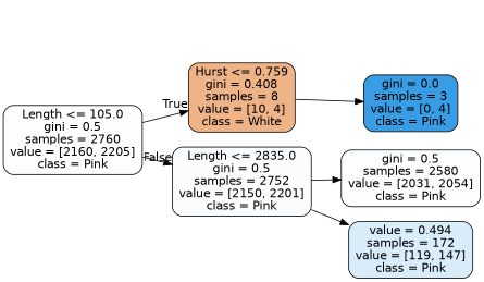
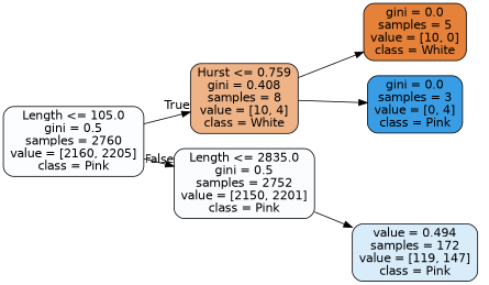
  digraph {
    rankdir=LR
    node [color=black fontname=helvetica shape=box style="filled, rounded"]
    edge [fontname=helvetica]
    n1 [fillcolor="#399de505" label="Length <= 105.0\ngini = 0.5\nsamples = 2760\nvalue = [2160, 2205]\nclass = Pink"]
    n2 [fillcolor="#e5813999" label="Hurst <= 0.759\ngini = 0.408\nsamples = 8\nvalue = [10, 4]\nclass = White"]
    n3 [fillcolor="#399de506" label="Length <= 2835.0\ngini = 0.5\nsamples = 2752\nvalue = [2150, 2201]\nclass = Pink"]
+   n4 [fillcolor="#e58139ff" label="gini = 0.0\nsamples = 5\nvalue = [10, 0]\nclass = White"]
    n5 [fillcolor="#399de5ff" label="gini = 0.0\nsamples = 3\nvalue = [0, 4]\nclass = Pink"]
-   n6 [fillcolor="#399de503" label="gini = 0.5\nsamples = 2580\nvalue = [2031, 2054]\nclass = Pink"]
    n7 [fillcolor="#399de531" label="value = 0.494\nsamples = 172\nvalue = [119, 147]\nclass = Pink"]
    n1 -> n2 [headlabel=True labelangle=45 labeldistance=2.5]
    n1 -> n3 [headlabel=False labelangle=-45 labeldistance=2.5]
+   n2 -> n4
    n2 -> n5
-   n3 -> n6
    n3 -> n7
  }
